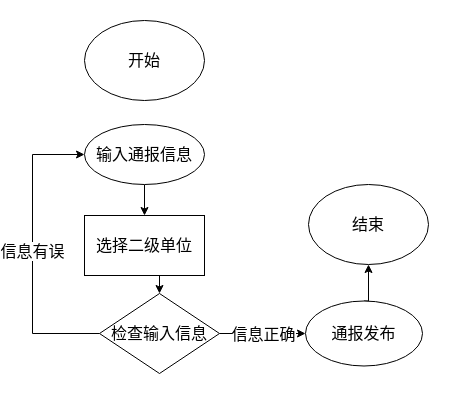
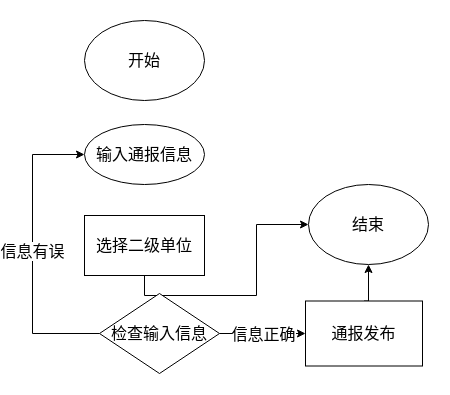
  <mxCell id="0" />
  <mxCell id="1" parent="0" />
  <mxCell id="2" value="&lt;font style=&quot;font-size: 16px;&quot;&gt;开始&lt;/font&gt;" style="ellipse;whiteSpace=wrap;html=1;" vertex="1" parent="1"><mxGeometry x="72" y="20" width="120" height="80" as="geometry" /></mxCell>
- <mxCell id="3" style="edgeStyle=orthogonalEdgeStyle;rounded=0;orthogonalLoop=1;jettySize=auto;html=1;exitX=0.5;exitY=1;exitDx=0;exitDy=0;entryX=0.5;entryY=0;entryDx=0;entryDy=0;" edge="1" parent="1" source="4" target="6"><mxGeometry relative="1" as="geometry"><mxPoint x="132" y="254" as="targetPoint" /></mxGeometry></mxCell>
  <mxCell id="4" value="&lt;font style=&quot;font-size: 16px;&quot;&gt;输入通报信息&lt;/font&gt;" style="ellipse;whiteSpace=wrap;html=1;" vertex="1" parent="1"><mxGeometry x="72" y="124" width="120" height="60" as="geometry" /></mxCell>
- <mxCell id="5" style="edgeStyle=orthogonalEdgeStyle;rounded=0;orthogonalLoop=1;jettySize=auto;html=1;exitX=0.5;exitY=1;exitDx=0;exitDy=0;entryX=0.5;entryY=0;entryDx=0;entryDy=0;" edge="1" parent="1" source="6" target="11"><mxGeometry relative="1" as="geometry" /></mxCell>
+ <mxCell id="5" style="edgeStyle=orthogonalEdgeStyle;rounded=0;orthogonalLoop=1;jettySize=auto;html=1;exitX=0.5;exitY=1;exitDx=0;exitDy=0;" edge="1" parent="1" source="6" target="14"><mxGeometry relative="1" as="geometry" /></mxCell>
  <mxCell id="6" value="&lt;font style=&quot;font-size: 16px;&quot;&gt;选择二级单位&lt;/font&gt;" style="rounded=0;whiteSpace=wrap;html=1;" vertex="1" parent="1"><mxGeometry x="72" y="215" width="120" height="60" as="geometry" /></mxCell>
  <mxCell id="7" style="edgeStyle=orthogonalEdgeStyle;rounded=0;orthogonalLoop=1;jettySize=auto;html=1;exitX=0;exitY=0.5;exitDx=0;exitDy=0;entryX=0;entryY=0.5;entryDx=0;entryDy=0;fontSize=16;" edge="1" parent="1" source="11" target="4"><mxGeometry relative="1" as="geometry"><mxPoint x="40" y="154" as="targetPoint" /><mxPoint x="40" y="333" as="sourcePoint" /><Array as="points"><mxPoint x="20" y="333" /><mxPoint x="20" y="154" /></Array></mxGeometry></mxCell>
  <mxCell id="8" value="&lt;font style=&quot;font-size: 16px;&quot;&gt;信息有误&lt;/font&gt;" style="edgeLabel;html=1;align=center;verticalAlign=middle;resizable=0;points=[];" vertex="1" connectable="0" parent="7"><mxGeometry x="0.006" y="1" relative="1" as="geometry"><mxPoint as="offset" /></mxGeometry></mxCell>
  <mxCell id="9" style="edgeStyle=orthogonalEdgeStyle;rounded=0;orthogonalLoop=1;jettySize=auto;html=1;exitX=1;exitY=0.5;exitDx=0;exitDy=0;" edge="1" parent="1" source="11" target="13"><mxGeometry relative="1" as="geometry" /></mxCell>
  <mxCell id="10" value="&lt;font style=&quot;font-size: 16px;&quot;&gt;信息正确&lt;/font&gt;" style="edgeLabel;html=1;align=center;verticalAlign=middle;resizable=0;points=[];" vertex="1" connectable="0" parent="9"><mxGeometry relative="1" as="geometry"><mxPoint as="offset" /></mxGeometry></mxCell>
  <mxCell id="11" value="&lt;font style=&quot;font-size: 16px;&quot;&gt;检查输入信息&lt;/font&gt;" style="rhombus;whiteSpace=wrap;html=1;" vertex="1" parent="1"><mxGeometry x="87" y="293" width="120" height="80" as="geometry" /></mxCell>
  <mxCell id="12" style="edgeStyle=orthogonalEdgeStyle;rounded=0;orthogonalLoop=1;jettySize=auto;html=1;exitX=0.5;exitY=0;exitDx=0;exitDy=0;entryX=0.5;entryY=1;entryDx=0;entryDy=0;" edge="1" parent="1" source="13" target="14"><mxGeometry relative="1" as="geometry" /></mxCell>
- <mxCell id="13" value="&lt;font style=&quot;font-size: 16px;&quot;&gt;通报发布&lt;/font&gt;" style="ellipse;whiteSpace=wrap;html=1;verticalAlign=middle;" vertex="1" parent="1"><mxGeometry x="293" y="300.5" width="117" height="65" as="geometry" /></mxCell>
+ <mxCell id="13" value="&lt;font style=&quot;font-size: 16px;&quot;&gt;通报发布&lt;/font&gt;" style="rounded=0;whiteSpace=wrap;html=1;verticalAlign=middle;" vertex="1" parent="1"><mxGeometry x="293" y="300.5" width="117" height="65" as="geometry" /></mxCell>
  <mxCell id="14" value="&lt;font style=&quot;font-size: 16px;&quot;&gt;结束&lt;/font&gt;" style="ellipse;whiteSpace=wrap;html=1;" vertex="1" parent="1"><mxGeometry x="296" y="184" width="120" height="80" as="geometry" /></mxCell>
